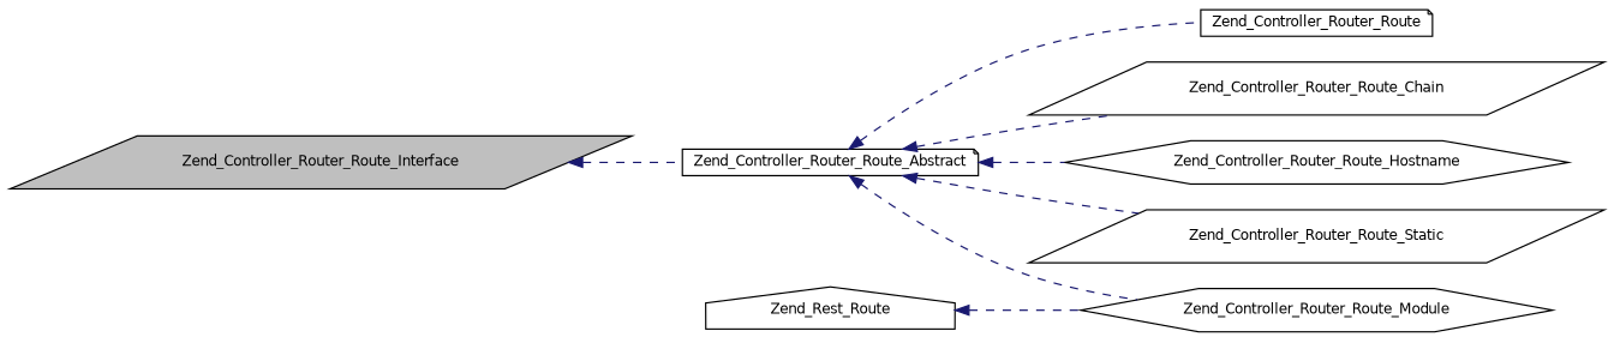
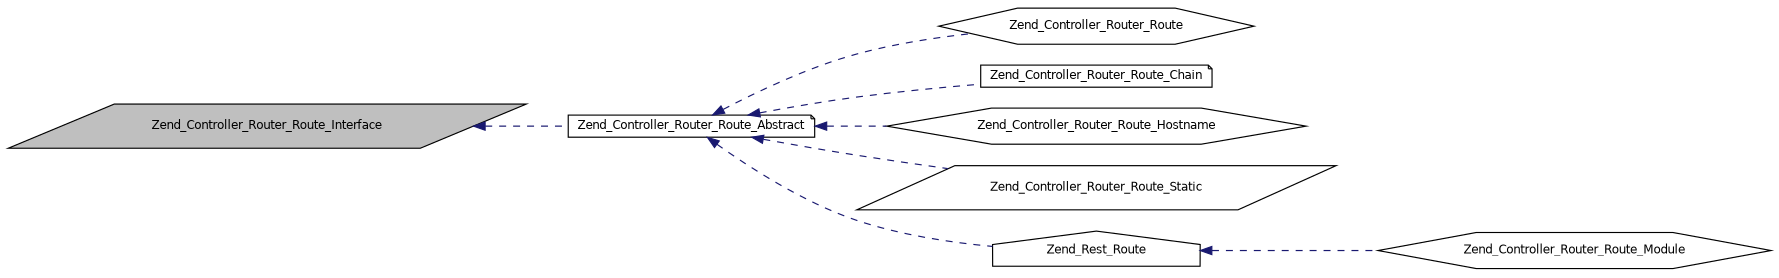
  digraph {
    rankdir=LR
    node [color=black fillcolor=white fontname=Helvetica fontsize=10 shape=parallelogram style=filled]
    edge [color=midnightblue dir=back fontname=Helvetica fontsize=10 labelfontname=Helvetica labelfontsize=10 style=dashed]
    n1 [fillcolor=grey75 fontcolor=black height=0.2 label=Zend_Controller_Router_Route_Interface width=0.4]
    n2 [height=0.2 label=Zend_Controller_Router_Route_Abstract shape=note width=0.4]
-   n3 [height=0.2 label=Zend_Controller_Router_Route shape=note width=0.4]
-   n4 [height=0.2 label=Zend_Controller_Router_Route_Chain width=0.4]
+   n3 [height=0.2 label=Zend_Controller_Router_Route shape=hexagon width=0.4]
+   n4 [height=0.2 label=Zend_Controller_Router_Route_Chain shape=note width=0.4]
    n5 [height=0.2 label=Zend_Controller_Router_Route_Hostname shape=hexagon width=0.4]
    n6 [height=0.2 label=Zend_Controller_Router_Route_Module shape=hexagon width=0.4]
    n7 [height=0.2 label=Zend_Controller_Router_Route_Static width=0.4]
    n8 [height=0.2 label=Zend_Rest_Route shape=house width=0.4]
    n1 -> n2
    n2 -> n3
    n2 -> n4
    n2 -> n5
-   n2 -> n6
+   n2 -> n8
    n2 -> n7
    n8 -> n6
  }
